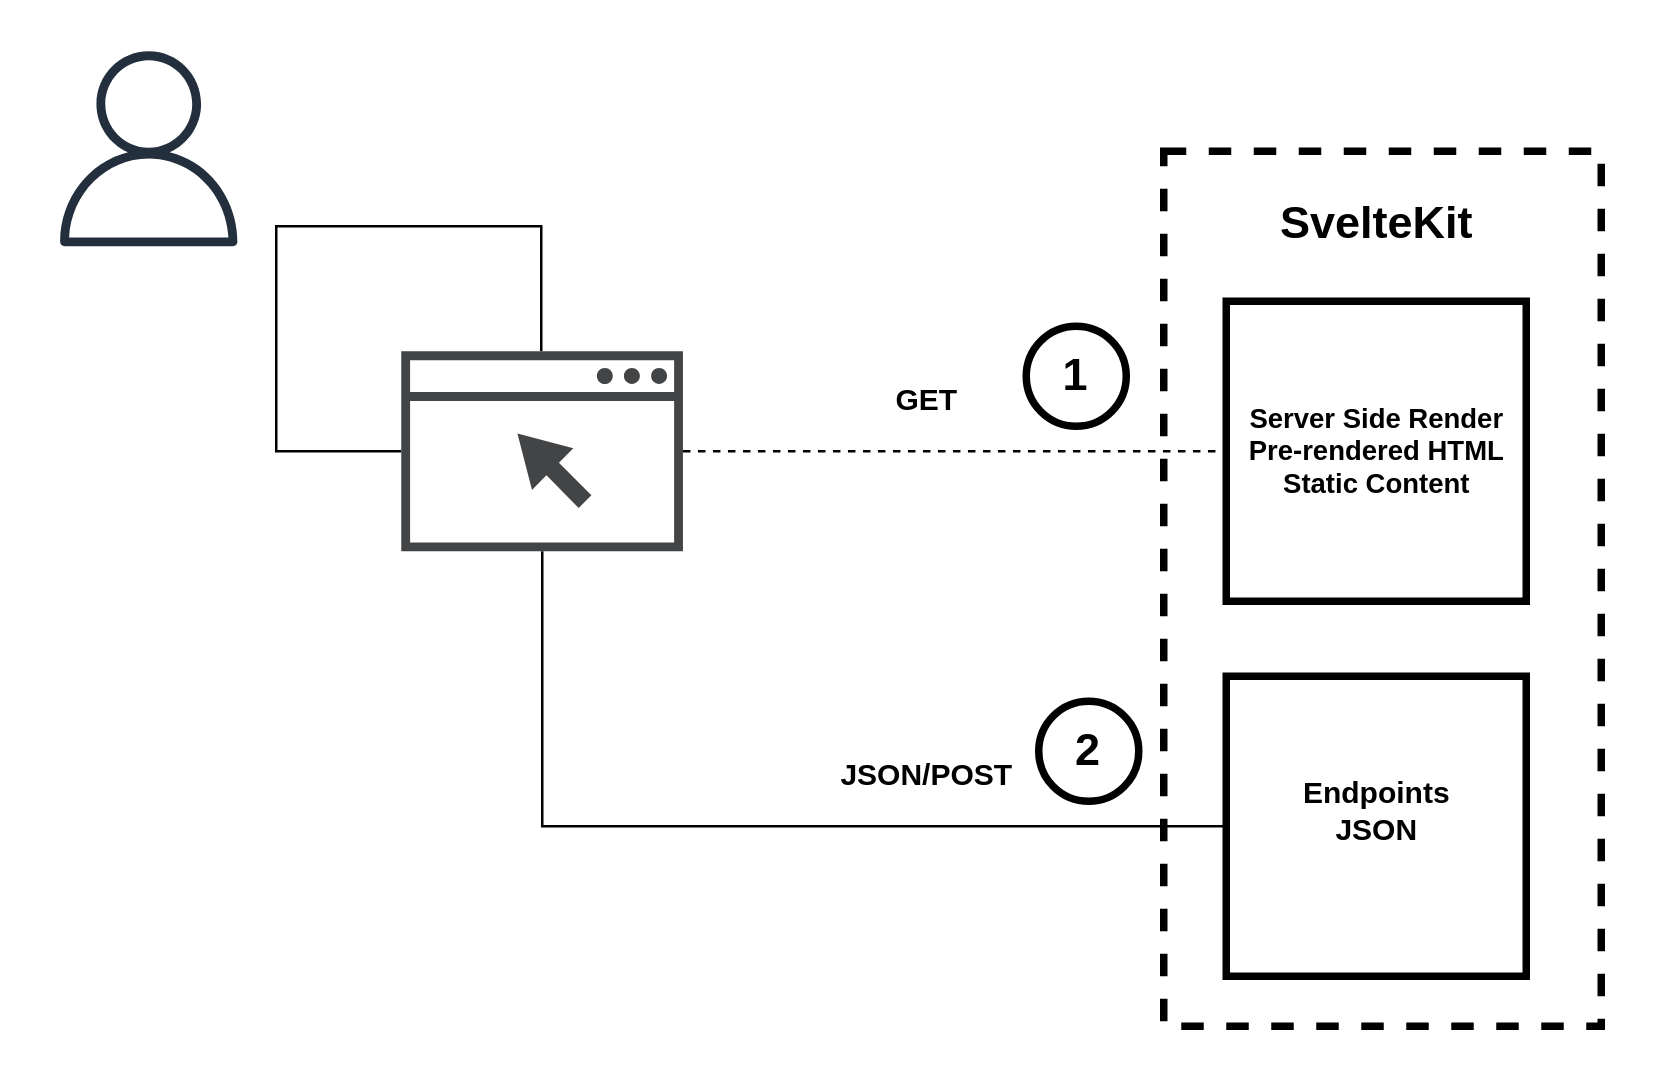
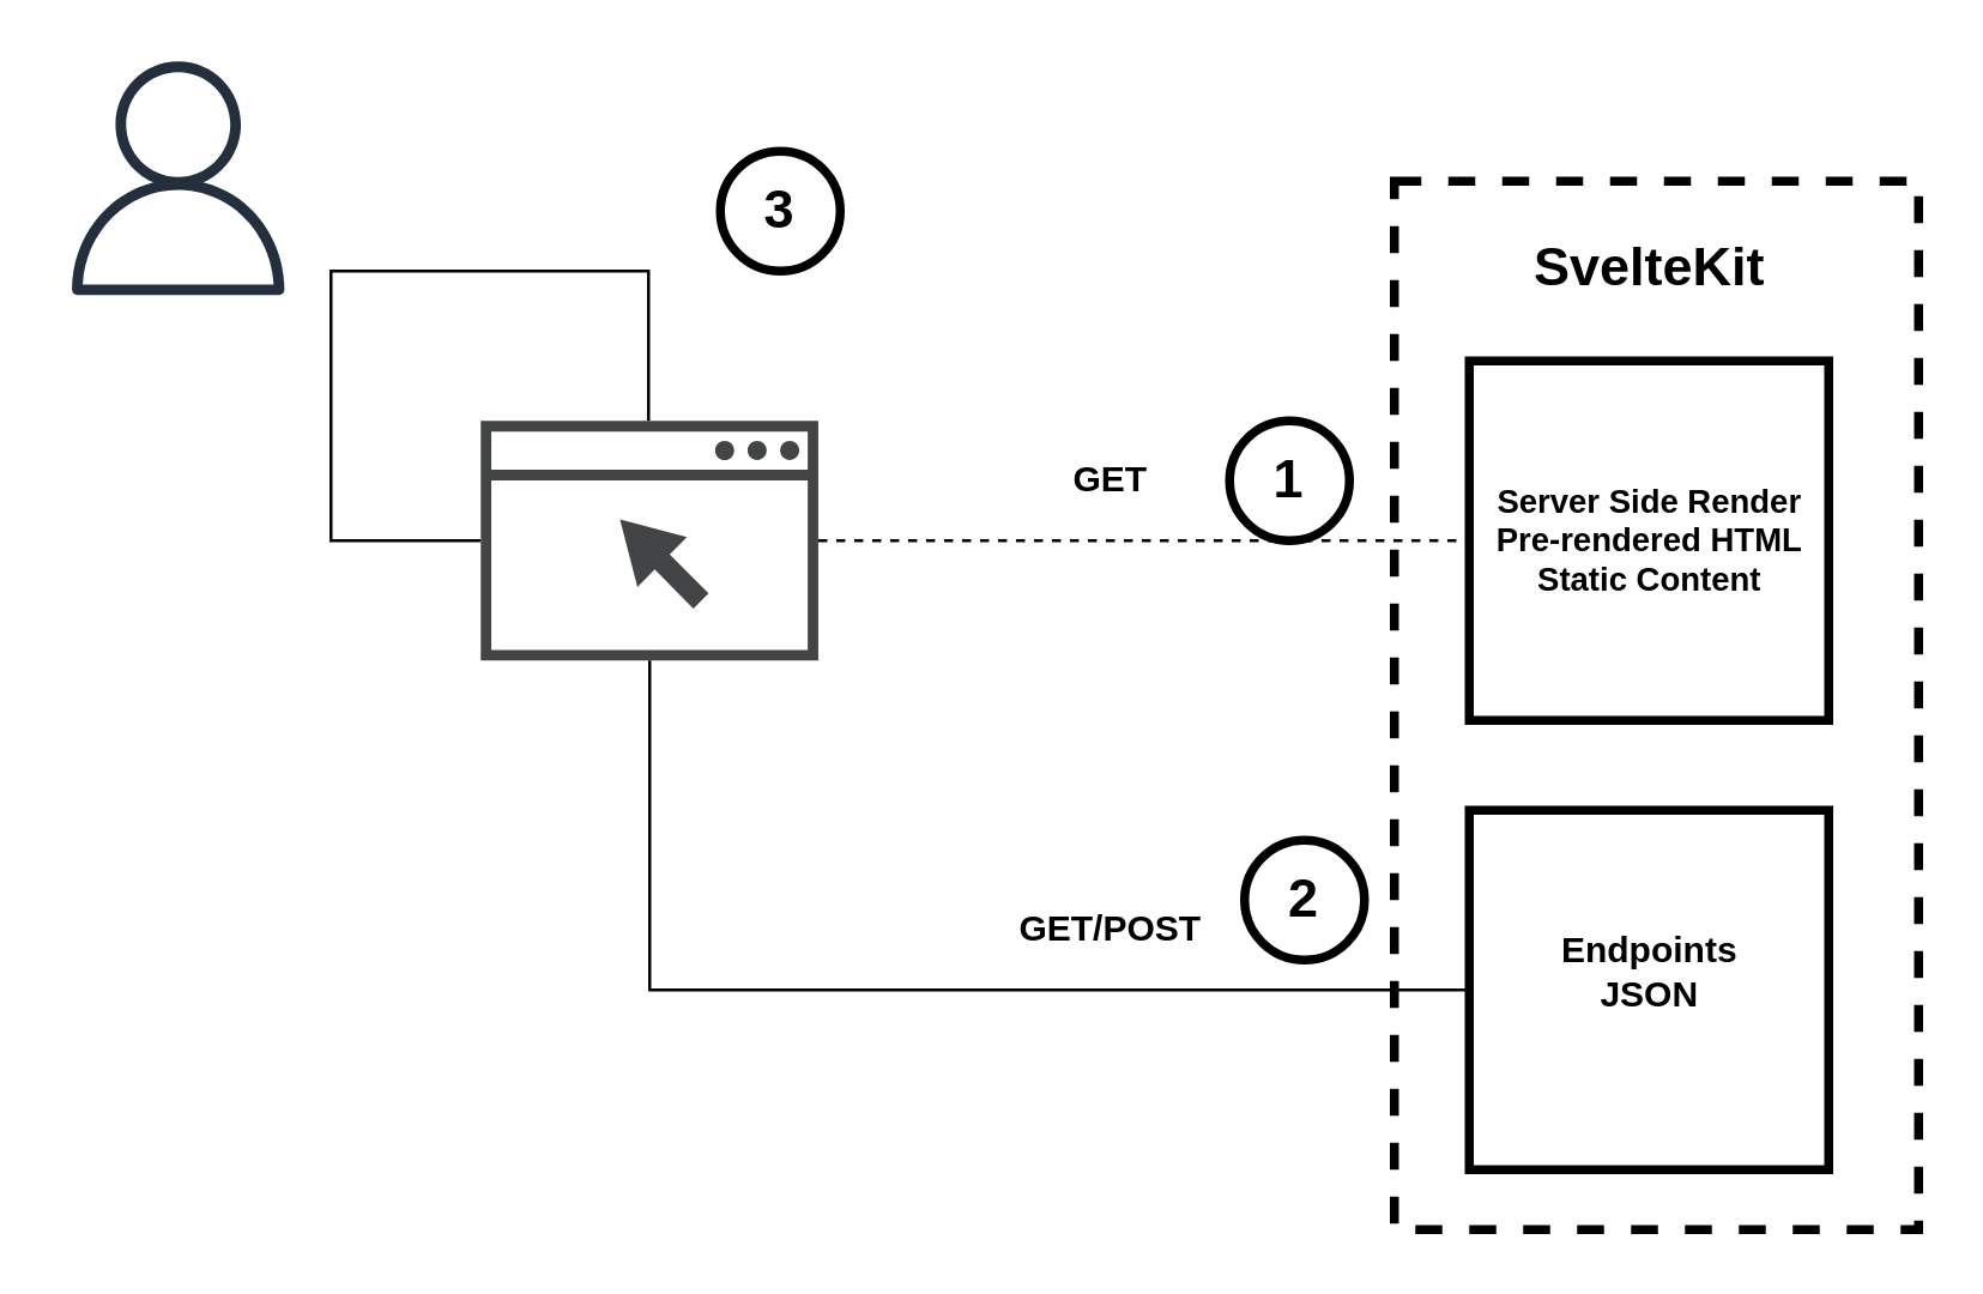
  <mxCell id="0" />
  <mxCell id="1" parent="0" />
  <mxCell id="2" value="" style="rounded=0;whiteSpace=wrap;html=1;fontSize=18;strokeWidth=3;fillColor=none;dashed=1;" vertex="1" parent="1"><mxGeometry x="465" y="60" width="175" height="350" as="geometry" /></mxCell>
  <mxCell id="3" style="edgeStyle=orthogonalEdgeStyle;rounded=0;orthogonalLoop=1;jettySize=auto;html=1;entryX=0;entryY=0.5;entryDx=0;entryDy=0;endArrow=none;endFill=0;dashed=1;" edge="1" parent="1" source="6" target="7"><mxGeometry relative="1" as="geometry" /></mxCell>
  <mxCell id="4" style="edgeStyle=orthogonalEdgeStyle;rounded=0;orthogonalLoop=1;jettySize=auto;html=1;entryX=0;entryY=0.5;entryDx=0;entryDy=0;endArrow=none;endFill=0;" edge="1" parent="1" source="6" target="9"><mxGeometry relative="1" as="geometry"><Array as="points"><mxPoint x="216" y="330" /></Array></mxGeometry></mxCell>
  <mxCell id="5" style="rounded=0;orthogonalLoop=1;jettySize=auto;html=1;endArrow=none;endFill=0;edgeStyle=orthogonalEdgeStyle;" edge="1" parent="1" source="6" target="6"><mxGeometry relative="1" as="geometry"><mxPoint x="220" y="0" as="targetPoint" /><Array as="points"><mxPoint x="110" y="180" /><mxPoint x="110" y="90" /><mxPoint x="216" y="90" /></Array></mxGeometry></mxCell>
  <mxCell id="6" value="" style="sketch=0;pointerEvents=1;shadow=0;dashed=0;html=1;strokeColor=none;fillColor=#434445;aspect=fixed;labelPosition=center;verticalLabelPosition=bottom;verticalAlign=top;align=center;outlineConnect=0;shape=mxgraph.vvd.web_browser;" vertex="1" parent="1"><mxGeometry x="160" y="140" width="112.68" height="80" as="geometry" /></mxCell>
  <mxCell id="7" value="" style="rounded=0;whiteSpace=wrap;html=1;strokeWidth=3;" vertex="1" parent="1"><mxGeometry x="490" y="120" width="120" height="120" as="geometry" /></mxCell>
  <mxCell id="8" value="" style="sketch=0;outlineConnect=0;fontColor=#232F3E;gradientColor=none;fillColor=#232F3D;strokeColor=none;dashed=0;verticalLabelPosition=bottom;verticalAlign=top;align=center;html=1;fontSize=12;fontStyle=0;aspect=fixed;pointerEvents=1;shape=mxgraph.aws4.user;" vertex="1" parent="1"><mxGeometry x="20" y="20" width="78" height="78" as="geometry" /></mxCell>
  <mxCell id="9" value="" style="rounded=0;whiteSpace=wrap;html=1;strokeWidth=3;" vertex="1" parent="1"><mxGeometry x="490" y="270" width="120" height="120" as="geometry" /></mxCell>
  <mxCell id="10" value="Server Side Render&lt;br style=&quot;font-size: 11px;&quot;&gt;Pre-rendered HTML&lt;br style=&quot;font-size: 11px;&quot;&gt;Static Content" style="text;html=1;resizable=0;autosize=1;align=center;verticalAlign=middle;points=[];fillColor=none;strokeColor=none;rounded=0;fontStyle=1;fontSize=11;" vertex="1" parent="1"><mxGeometry x="490" y="160" width="120" height="40" as="geometry" /></mxCell>
  <mxCell id="11" value="Endpoints&lt;br&gt;JSON" style="text;html=1;resizable=0;autosize=1;align=center;verticalAlign=middle;points=[];fillColor=none;strokeColor=none;rounded=0;fontStyle=1" vertex="1" parent="1"><mxGeometry x="515" y="309" width="70" height="30" as="geometry" /></mxCell>
  <mxCell id="12" value="GET" style="text;html=1;resizable=0;autosize=1;align=center;verticalAlign=middle;points=[];fillColor=none;strokeColor=none;rounded=0;fontStyle=1" vertex="1" parent="1"><mxGeometry x="350" y="150" width="40" height="20" as="geometry" /></mxCell>
- <mxCell id="13" value="JSON/POST" style="text;html=1;resizable=0;autosize=1;align=center;verticalAlign=middle;points=[];fillColor=none;strokeColor=none;rounded=0;fontStyle=1" vertex="1" parent="1"><mxGeometry x="330" y="300" width="80" height="20" as="geometry" /></mxCell>
- <mxCell id="14" value="1" style="ellipse;whiteSpace=wrap;html=1;aspect=fixed;strokeWidth=3;fontStyle=1;fontSize=18;" vertex="1" parent="1"><mxGeometry x="410" y="130" width="40" height="40" as="geometry" /></mxCell>
+ <mxCell id="13" value="GET/POST" style="text;html=1;resizable=0;autosize=1;align=center;verticalAlign=middle;points=[];fillColor=none;strokeColor=none;rounded=0;fontStyle=1" vertex="1" parent="1"><mxGeometry x="330" y="300" width="80" height="20" as="geometry" /></mxCell>
+ <mxCell id="14" value="1" style="ellipse;whiteSpace=wrap;html=1;aspect=fixed;strokeWidth=3;fontStyle=1;fontSize=18;" vertex="1" parent="1"><mxGeometry x="410" y="140" width="40" height="40" as="geometry" /></mxCell>
  <mxCell id="15" value="2" style="ellipse;whiteSpace=wrap;html=1;aspect=fixed;strokeWidth=3;fontStyle=1;fontSize=18;" vertex="1" parent="1"><mxGeometry x="415" y="280" width="40" height="40" as="geometry" /></mxCell>
+ <mxCell id="16" value="3" style="ellipse;whiteSpace=wrap;html=1;aspect=fixed;strokeWidth=3;fontStyle=1;fontSize=18;" vertex="1" parent="1"><mxGeometry x="240" y="50" width="40" height="40" as="geometry" /></mxCell>
  <mxCell id="17" value="SvelteKit" style="text;html=1;resizable=0;autosize=1;align=center;verticalAlign=middle;points=[];fillColor=none;strokeColor=none;rounded=0;dashed=1;fontSize=18;fontStyle=1" vertex="1" parent="1"><mxGeometry x="505" y="74" width="90" height="30" as="geometry" /></mxCell>
